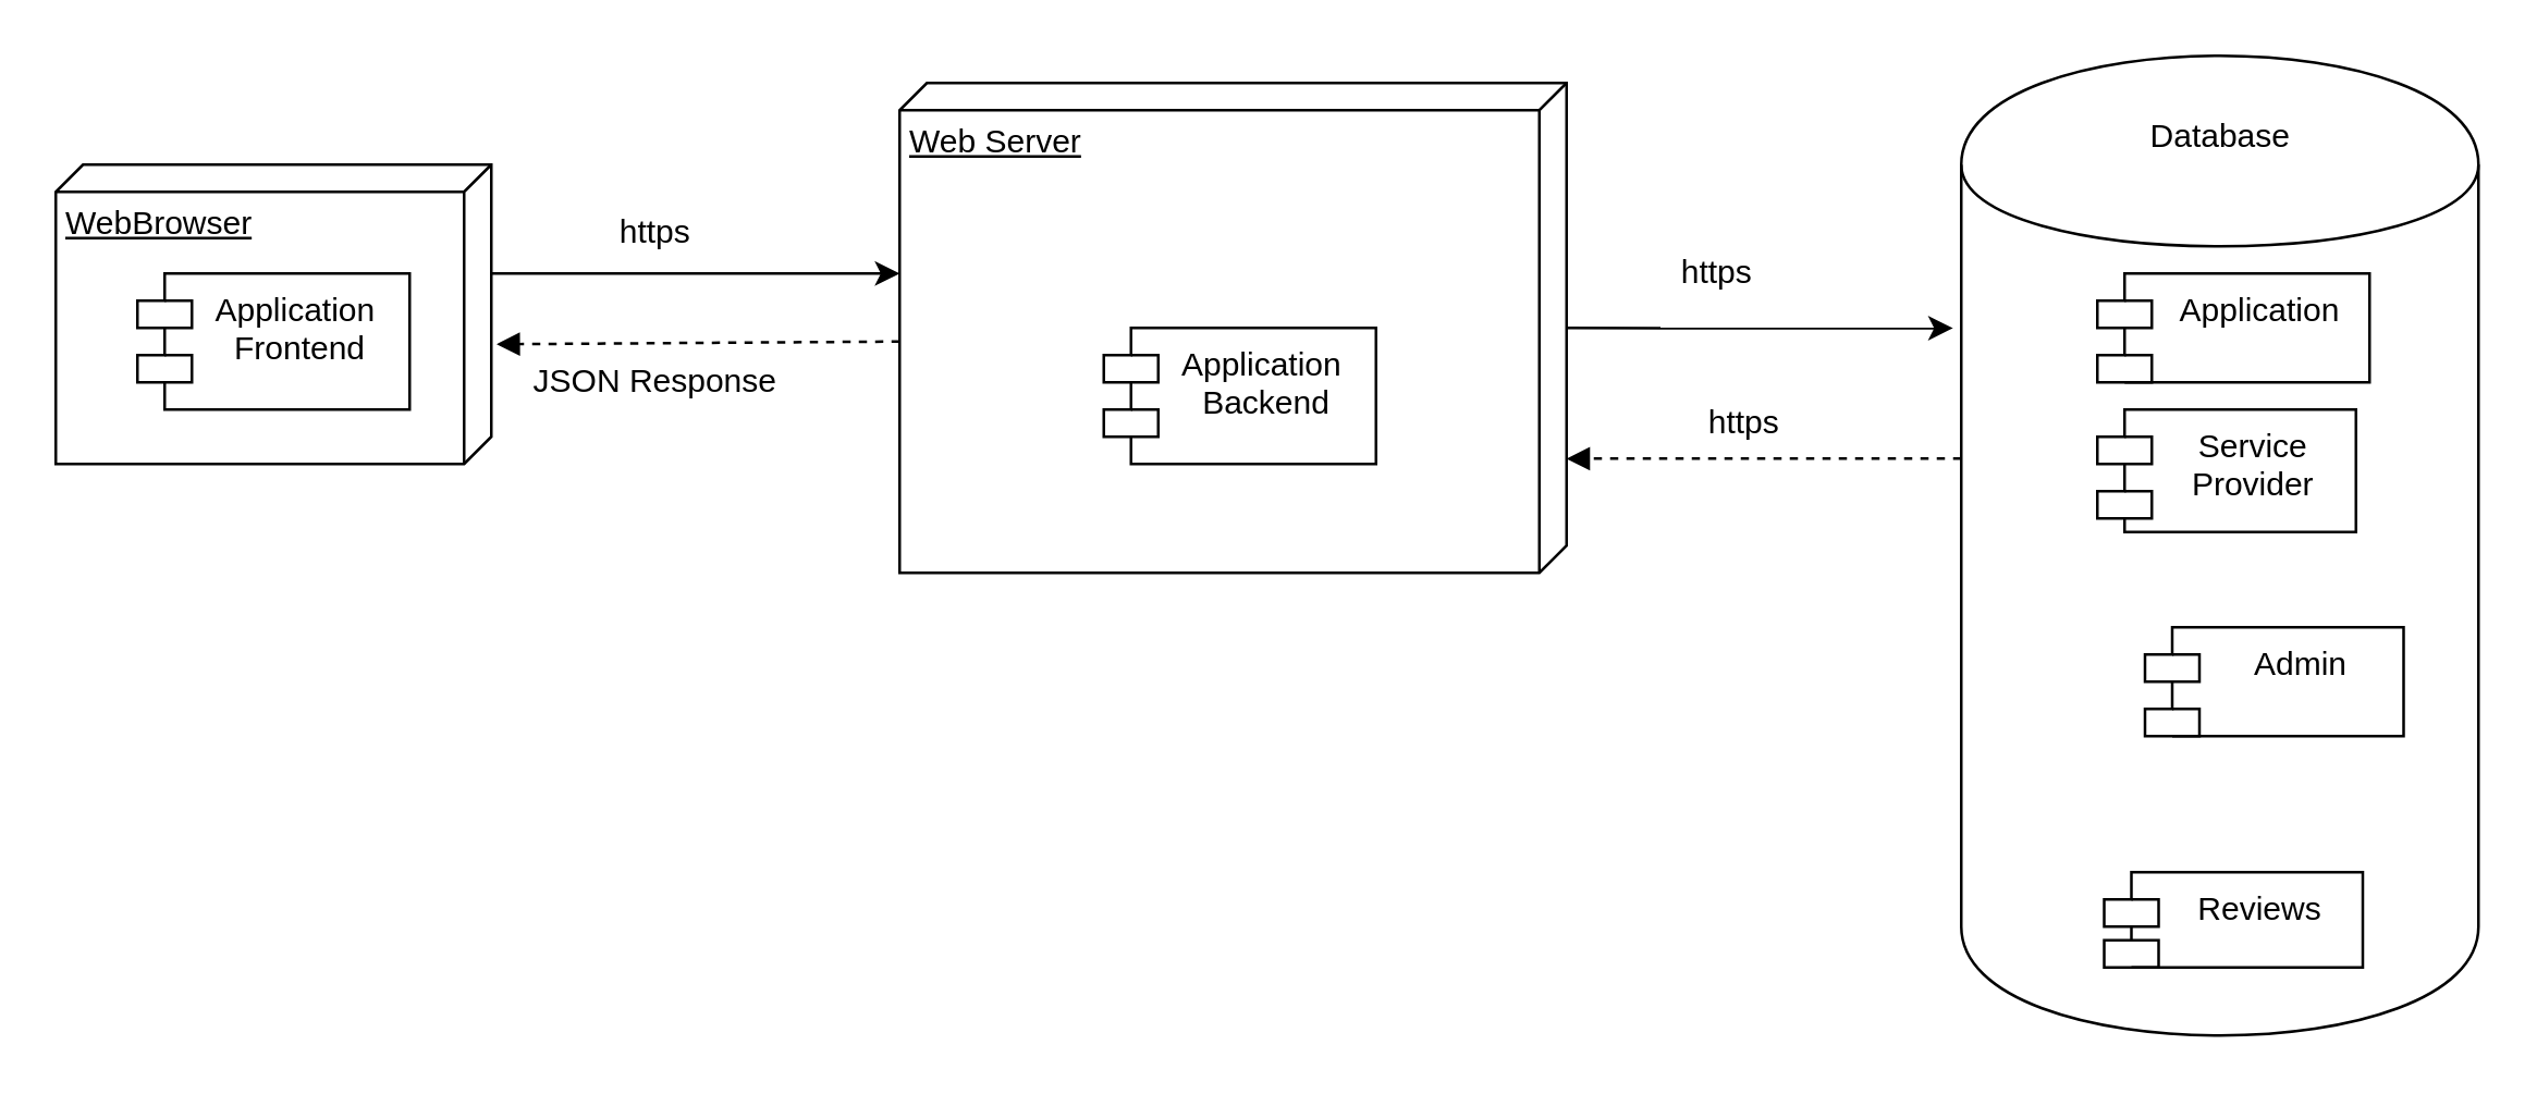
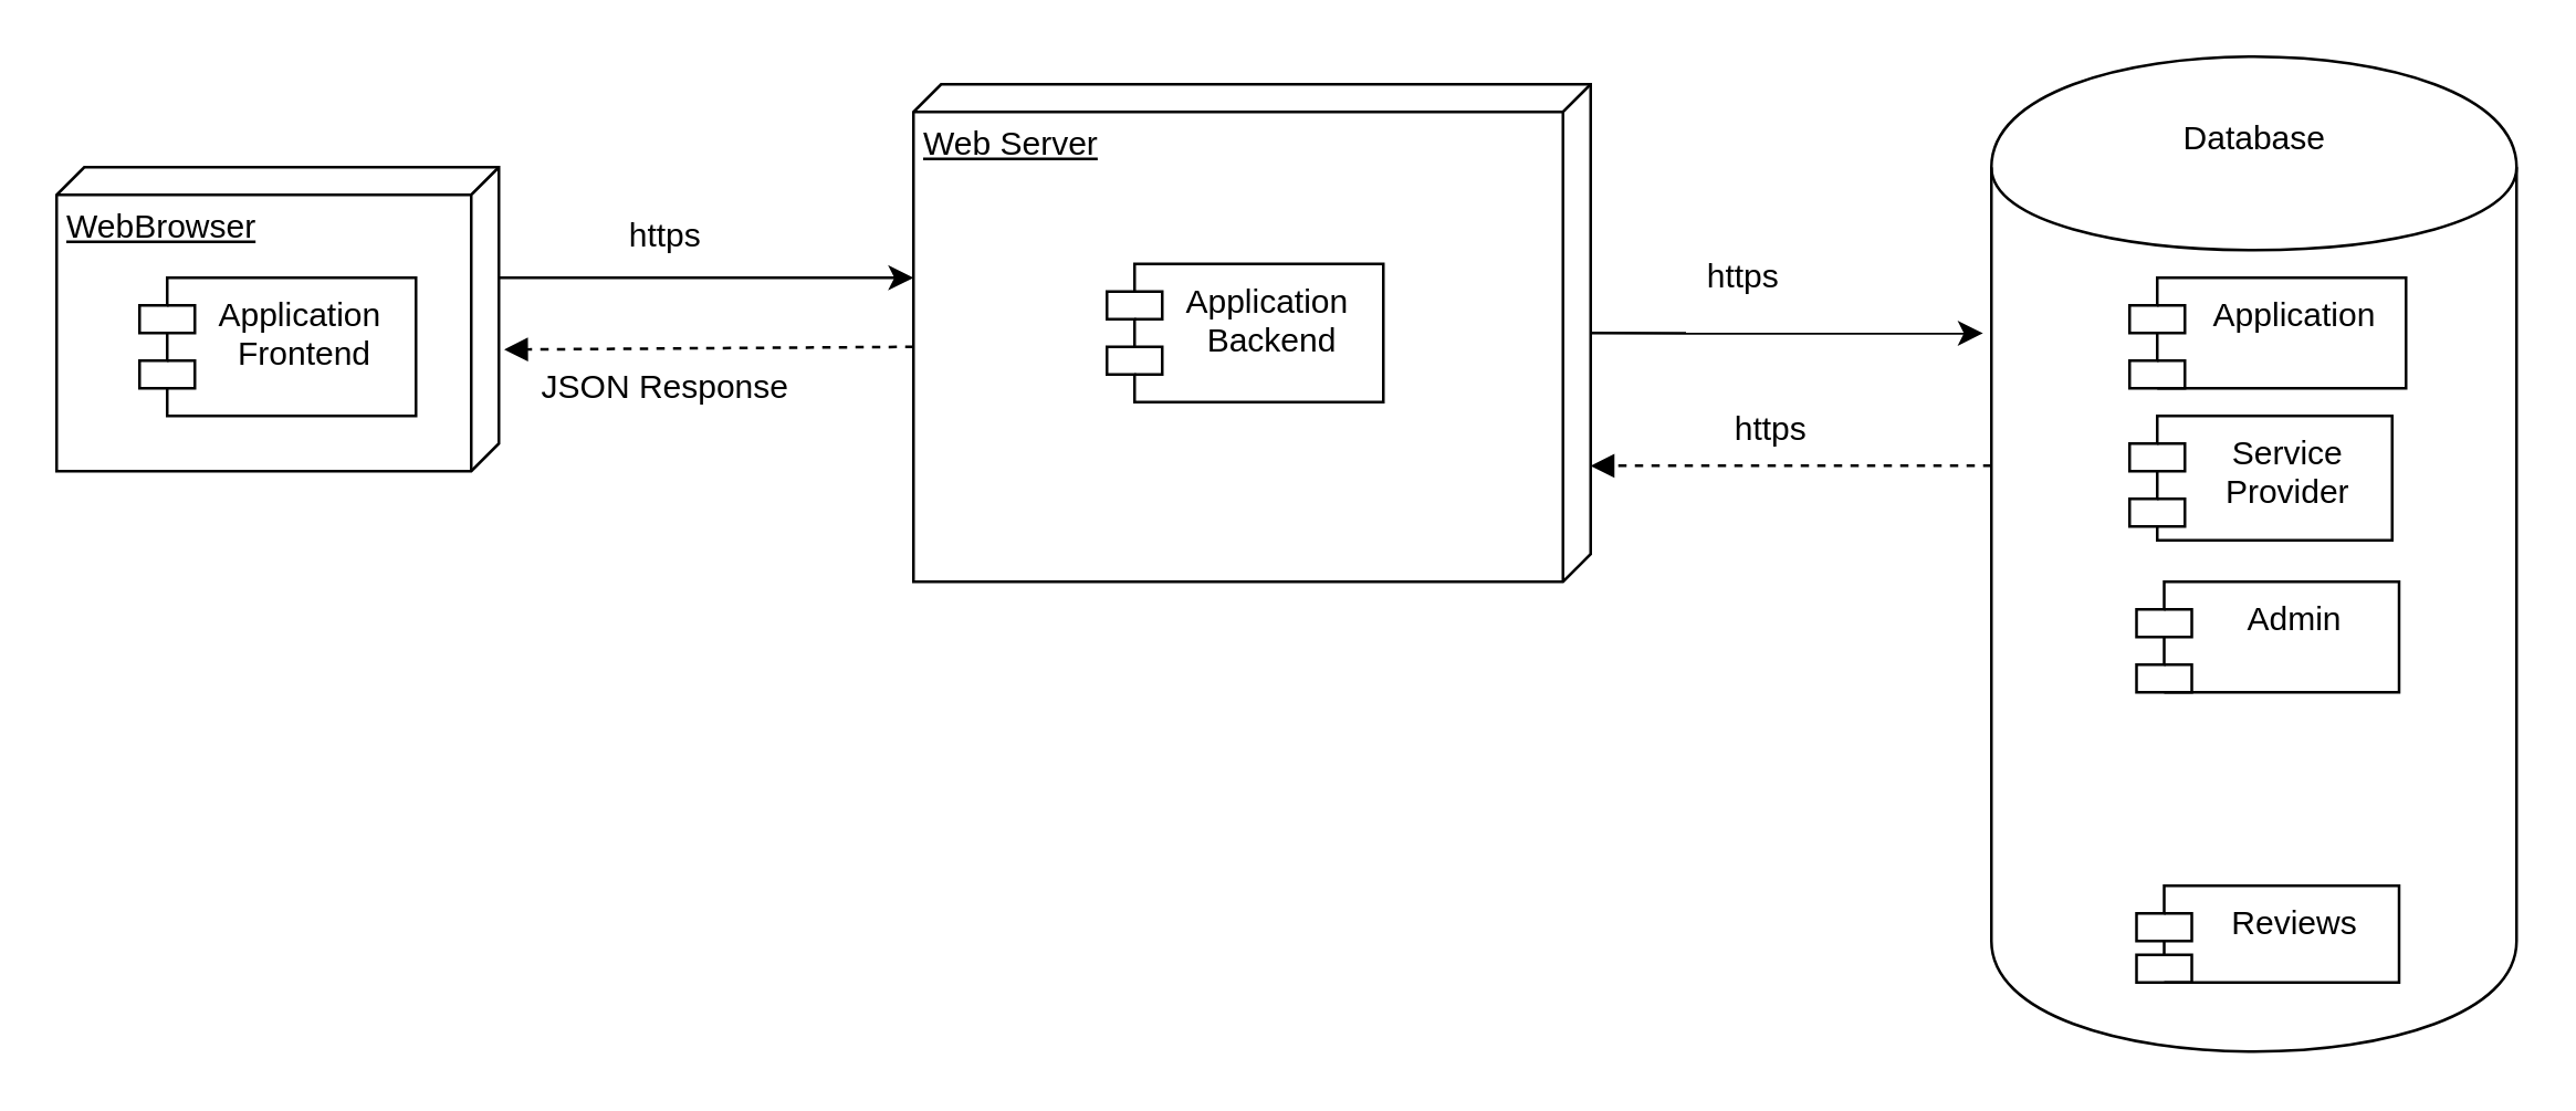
  <mxCell id="0" />
  <mxCell id="1" parent="0" />
  <mxCell id="2" style="edgeStyle=none;html=1;entryX=0.389;entryY=1;entryDx=0;entryDy=0;entryPerimeter=0;exitX=0.364;exitY=0;exitDx=0;exitDy=0;exitPerimeter=0;" parent="1" source="3" target="5" edge="1"><mxGeometry relative="1" as="geometry" /></mxCell>
  <mxCell id="3" value="WebBrowser" style="verticalAlign=top;align=left;spacingTop=8;spacingLeft=2;spacingRight=12;shape=cube;size=10;direction=south;fontStyle=4;html=1;" parent="1" vertex="1"><mxGeometry x="20" y="60" width="160" height="110" as="geometry" /></mxCell>
  <mxCell id="4" style="edgeStyle=none;html=1;entryX=-0.016;entryY=0.278;entryDx=0;entryDy=0;entryPerimeter=0;" parent="1" source="5" target="14" edge="1"><mxGeometry relative="1" as="geometry"><mxPoint x="710" y="120" as="targetPoint" /></mxGeometry></mxCell>
  <mxCell id="5" value="Web Server" style="verticalAlign=top;align=left;spacingTop=8;spacingLeft=2;spacingRight=12;shape=cube;size=10;direction=south;fontStyle=4;html=1;" parent="1" vertex="1"><mxGeometry x="330" y="30" width="245" height="180" as="geometry" /></mxCell>
- <mxCell id="6" value="Application &#10;Backend" style="shape=module;align=left;spacingLeft=20;align=center;verticalAlign=top;" parent="1" vertex="1"><mxGeometry x="405" y="120" width="100" height="50" as="geometry" /></mxCell>
+ <mxCell id="6" value="Application &#10;Backend" style="shape=module;align=left;spacingLeft=20;align=center;verticalAlign=top;" parent="1" vertex="1"><mxGeometry x="400" y="95" width="100" height="50" as="geometry" /></mxCell>
  <mxCell id="7" value="Application &#10;Frontend" style="shape=module;align=left;spacingLeft=20;align=center;verticalAlign=top;" parent="1" vertex="1"><mxGeometry x="50" y="100" width="100" height="50" as="geometry" /></mxCell>
  <mxCell id="8" value="" style="html=1;verticalAlign=bottom;labelBackgroundColor=none;endArrow=block;endFill=1;dashed=1;entryX=0.767;entryY=0;entryDx=0;entryDy=0;entryPerimeter=0;exitX=0;exitY=0.411;exitDx=0;exitDy=0;exitPerimeter=0;" parent="1" source="14" target="5" edge="1"><mxGeometry width="160" relative="1" as="geometry"><mxPoint x="710" y="168" as="sourcePoint" /><mxPoint x="580" y="150" as="targetPoint" /></mxGeometry></mxCell>
  <mxCell id="9" value="" style="html=1;verticalAlign=bottom;labelBackgroundColor=none;endArrow=block;endFill=1;dashed=1;exitX=0;exitY=0;exitDx=95;exitDy=245;exitPerimeter=0;entryX=0.6;entryY=-0.012;entryDx=0;entryDy=0;entryPerimeter=0;" parent="1" source="5" target="3" edge="1"><mxGeometry width="160" relative="1" as="geometry"><mxPoint x="180.99" y="280.51" as="sourcePoint" /><mxPoint x="180.005" y="129.5" as="targetPoint" /></mxGeometry></mxCell>
  <mxCell id="10" value="https" style="text;html=1;align=center;verticalAlign=middle;resizable=0;points=[];autosize=1;strokeColor=none;fillColor=none;" parent="1" vertex="1"><mxGeometry x="220" y="75" width="40" height="20" as="geometry" /></mxCell>
  <mxCell id="11" value="JSON Response" style="text;html=1;align=center;verticalAlign=middle;resizable=0;points=[];autosize=1;strokeColor=none;fillColor=none;" parent="1" vertex="1"><mxGeometry x="190" y="130" width="100" height="20" as="geometry" /></mxCell>
  <mxCell id="12" value="https" style="text;html=1;align=center;verticalAlign=middle;resizable=0;points=[];autosize=1;strokeColor=none;fillColor=none;" parent="1" vertex="1"><mxGeometry x="610" y="90" width="40" height="20" as="geometry" /></mxCell>
  <mxCell id="13" value="https" style="text;html=1;align=center;verticalAlign=middle;resizable=0;points=[];autosize=1;strokeColor=none;fillColor=none;" parent="1" vertex="1"><mxGeometry x="620" y="145" width="40" height="20" as="geometry" /></mxCell>
  <mxCell id="14" value="" style="shape=cylinder;whiteSpace=wrap;html=1;boundedLbl=1;backgroundOutline=1;" parent="1" vertex="1"><mxGeometry x="720" y="20" width="190" height="360" as="geometry" /></mxCell>
  <mxCell id="15" value="Reviews" style="shape=module;align=left;spacingLeft=20;align=center;verticalAlign=top;" parent="1" vertex="1"><mxGeometry x="772.5" y="320" width="95" height="35" as="geometry" /></mxCell>
  <mxCell id="16" value="Application" style="shape=module;align=left;spacingLeft=20;align=center;verticalAlign=top;" parent="1" vertex="1"><mxGeometry x="770" y="100" width="100" height="40" as="geometry" /></mxCell>
  <mxCell id="17" value="Service &#10;Provider" style="shape=module;align=left;spacingLeft=20;align=center;verticalAlign=top;" parent="1" vertex="1"><mxGeometry x="770" y="150" width="95" height="45" as="geometry" /></mxCell>
- <mxCell id="18" value="Admin" style="shape=module;align=left;spacingLeft=20;align=center;verticalAlign=top;" parent="1" vertex="1"><mxGeometry x="787.5" y="230" width="95" height="40" as="geometry" /></mxCell>
+ <mxCell id="18" value="Admin" style="shape=module;align=left;spacingLeft=20;align=center;verticalAlign=top;" parent="1" vertex="1"><mxGeometry x="772.5" y="210" width="95" height="40" as="geometry" /></mxCell>
  <mxCell id="19" value="Database" style="text;html=1;align=center;verticalAlign=middle;resizable=0;points=[];autosize=1;strokeColor=none;fillColor=none;" parent="1" vertex="1"><mxGeometry x="780" y="40" width="70" height="20" as="geometry" /></mxCell>
